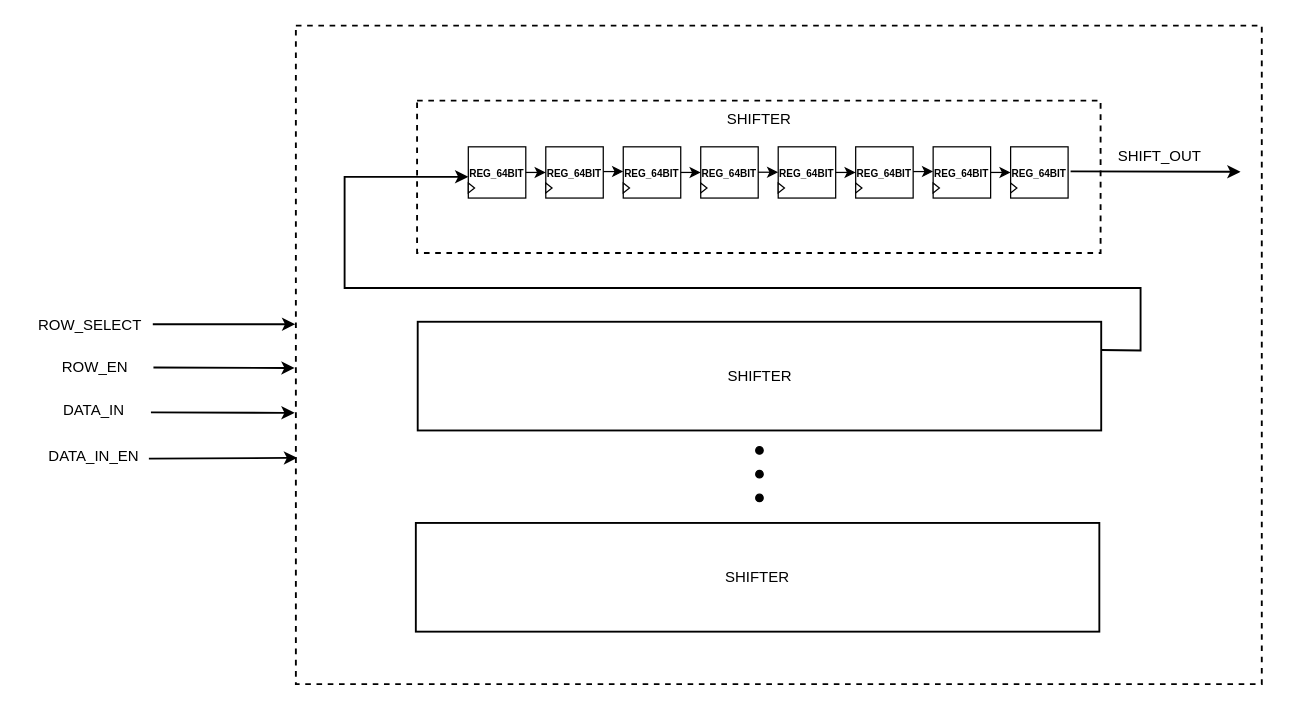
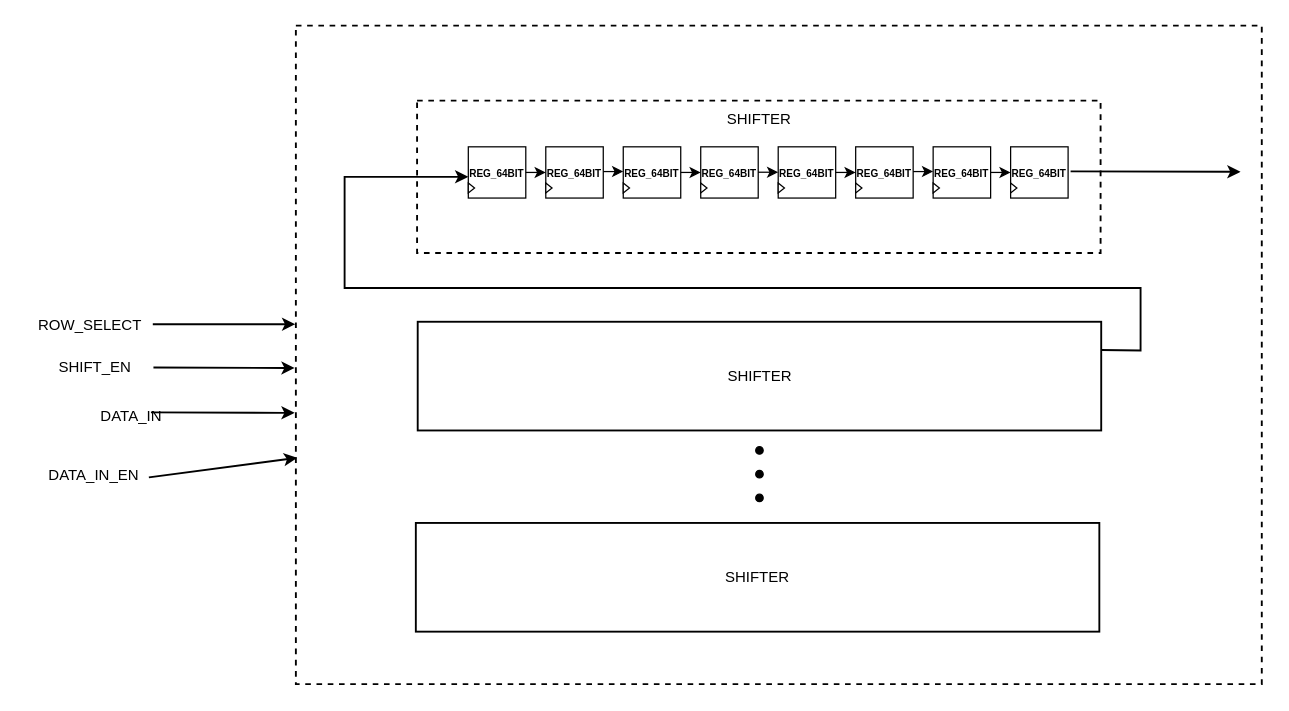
  <mxCell id="0" />
  <mxCell id="1" parent="0" />
  <mxCell id="2" value="" style="rounded=0;whiteSpace=wrap;html=1;strokeWidth=1.5;dashed=1;" parent="1" vertex="1"><mxGeometry x="236" y="20" width="773" height="527" as="geometry" /></mxCell>
  <mxCell id="3" value="" style="rounded=0;whiteSpace=wrap;html=1;strokeWidth=1.5;dashed=1;" parent="1" vertex="1"><mxGeometry x="333" y="80" width="547" height="122" as="geometry" /></mxCell>
  <mxCell id="4" value="" style="group" parent="1" vertex="1" connectable="0"><mxGeometry x="374" y="117" width="50" height="40" as="geometry" /></mxCell>
  <mxCell id="5" value="&lt;font style=&quot;font-size: 8px;&quot;&gt;&lt;b&gt;REG_64BIT&lt;/b&gt;&lt;/font&gt;" style="rounded=0;whiteSpace=wrap;html=1;" parent="4" vertex="1"><mxGeometry width="46" height="41" as="geometry" /></mxCell>
  <mxCell id="6" value="" style="triangle;whiteSpace=wrap;html=1;" parent="4" vertex="1"><mxGeometry y="29" width="5" height="8" as="geometry" /></mxCell>
  <mxCell id="7" value="SHIFTER" style="text;html=1;strokeColor=none;fillColor=none;align=center;verticalAlign=middle;whiteSpace=wrap;rounded=0;" vertex="1" parent="1"><mxGeometry x="577" y="80" width="60" height="30" as="geometry" /></mxCell>
  <mxCell id="8" value="" style="group" vertex="1" connectable="0" parent="1"><mxGeometry x="436" y="117" width="50" height="40" as="geometry" /></mxCell>
  <mxCell id="9" value="&lt;font style=&quot;font-size: 8px;&quot;&gt;&lt;b&gt;REG_64BIT&lt;/b&gt;&lt;/font&gt;" style="rounded=0;whiteSpace=wrap;html=1;" vertex="1" parent="8"><mxGeometry width="46" height="41" as="geometry" /></mxCell>
  <mxCell id="10" value="" style="triangle;whiteSpace=wrap;html=1;" vertex="1" parent="8"><mxGeometry y="29" width="5" height="8" as="geometry" /></mxCell>
  <mxCell id="11" value="" style="endArrow=classic;html=1;rounded=0;exitX=1;exitY=0.5;exitDx=0;exitDy=0;entryX=0;entryY=0.5;entryDx=0;entryDy=0;" edge="1" parent="1" source="5" target="9"><mxGeometry width="50" height="50" relative="1" as="geometry"><mxPoint x="637" y="205" as="sourcePoint" /><mxPoint x="687" y="155" as="targetPoint" /></mxGeometry></mxCell>
  <mxCell id="12" value="" style="group" vertex="1" connectable="0" parent="1"><mxGeometry x="498" y="117" width="50" height="40" as="geometry" /></mxCell>
  <mxCell id="13" value="&lt;font style=&quot;font-size: 8px;&quot;&gt;&lt;b&gt;REG_64BIT&lt;/b&gt;&lt;/font&gt;" style="rounded=0;whiteSpace=wrap;html=1;" vertex="1" parent="12"><mxGeometry width="46" height="41" as="geometry" /></mxCell>
  <mxCell id="14" value="" style="triangle;whiteSpace=wrap;html=1;" vertex="1" parent="12"><mxGeometry y="29" width="5" height="8" as="geometry" /></mxCell>
  <mxCell id="15" value="" style="group" vertex="1" connectable="0" parent="1"><mxGeometry x="560" y="117" width="50" height="40" as="geometry" /></mxCell>
  <mxCell id="16" value="&lt;font style=&quot;font-size: 8px;&quot;&gt;&lt;b&gt;REG_64BIT&lt;/b&gt;&lt;/font&gt;" style="rounded=0;whiteSpace=wrap;html=1;" vertex="1" parent="15"><mxGeometry width="46" height="41" as="geometry" /></mxCell>
  <mxCell id="17" value="" style="triangle;whiteSpace=wrap;html=1;" vertex="1" parent="15"><mxGeometry y="29" width="5" height="8" as="geometry" /></mxCell>
  <mxCell id="18" value="" style="endArrow=classic;html=1;rounded=0;exitX=1;exitY=0.5;exitDx=0;exitDy=0;entryX=0;entryY=0.5;entryDx=0;entryDy=0;" edge="1" parent="1" source="13" target="16"><mxGeometry width="50" height="50" relative="1" as="geometry"><mxPoint x="761" y="205" as="sourcePoint" /><mxPoint x="811" y="155" as="targetPoint" /></mxGeometry></mxCell>
  <mxCell id="19" value="" style="endArrow=classic;html=1;rounded=0;exitX=1;exitY=0.5;exitDx=0;exitDy=0;entryX=0;entryY=0.5;entryDx=0;entryDy=0;" edge="1" parent="1"><mxGeometry width="50" height="50" relative="1" as="geometry"><mxPoint x="482" y="136.8" as="sourcePoint" /><mxPoint x="498" y="136.8" as="targetPoint" /></mxGeometry></mxCell>
  <mxCell id="20" value="" style="group" vertex="1" connectable="0" parent="1"><mxGeometry x="622" y="117" width="50" height="40" as="geometry" /></mxCell>
  <mxCell id="21" value="&lt;font style=&quot;font-size: 8px;&quot;&gt;&lt;b&gt;REG_64BIT&lt;/b&gt;&lt;/font&gt;" style="rounded=0;whiteSpace=wrap;html=1;" vertex="1" parent="20"><mxGeometry width="46" height="41" as="geometry" /></mxCell>
  <mxCell id="22" value="" style="triangle;whiteSpace=wrap;html=1;" vertex="1" parent="20"><mxGeometry y="29" width="5" height="8" as="geometry" /></mxCell>
  <mxCell id="23" value="" style="group" vertex="1" connectable="0" parent="1"><mxGeometry x="684" y="117" width="50" height="40" as="geometry" /></mxCell>
  <mxCell id="24" value="&lt;font style=&quot;font-size: 8px;&quot;&gt;&lt;b&gt;REG_64BIT&lt;/b&gt;&lt;/font&gt;" style="rounded=0;whiteSpace=wrap;html=1;" vertex="1" parent="23"><mxGeometry width="46" height="41" as="geometry" /></mxCell>
  <mxCell id="25" value="" style="triangle;whiteSpace=wrap;html=1;" vertex="1" parent="23"><mxGeometry y="29" width="5" height="8" as="geometry" /></mxCell>
  <mxCell id="26" value="" style="endArrow=classic;html=1;rounded=0;exitX=1;exitY=0.5;exitDx=0;exitDy=0;entryX=0;entryY=0.5;entryDx=0;entryDy=0;" edge="1" parent="1" source="21" target="24"><mxGeometry width="50" height="50" relative="1" as="geometry"><mxPoint x="885" y="205" as="sourcePoint" /><mxPoint x="935" y="155" as="targetPoint" /></mxGeometry></mxCell>
  <mxCell id="27" value="" style="group" vertex="1" connectable="0" parent="1"><mxGeometry x="746" y="117" width="50" height="40" as="geometry" /></mxCell>
  <mxCell id="28" value="&lt;font style=&quot;font-size: 8px;&quot;&gt;&lt;b&gt;REG_64BIT&lt;/b&gt;&lt;/font&gt;" style="rounded=0;whiteSpace=wrap;html=1;" vertex="1" parent="27"><mxGeometry width="46" height="41" as="geometry" /></mxCell>
  <mxCell id="29" value="" style="triangle;whiteSpace=wrap;html=1;" vertex="1" parent="27"><mxGeometry y="29" width="5" height="8" as="geometry" /></mxCell>
  <mxCell id="30" value="" style="group" vertex="1" connectable="0" parent="1"><mxGeometry x="808" y="117" width="50" height="40" as="geometry" /></mxCell>
  <mxCell id="31" value="&lt;font style=&quot;font-size: 8px;&quot;&gt;&lt;b&gt;REG_64BIT&lt;/b&gt;&lt;/font&gt;" style="rounded=0;whiteSpace=wrap;html=1;" vertex="1" parent="30"><mxGeometry width="46" height="41" as="geometry" /></mxCell>
  <mxCell id="32" value="" style="triangle;whiteSpace=wrap;html=1;" vertex="1" parent="30"><mxGeometry y="29" width="5" height="8" as="geometry" /></mxCell>
  <mxCell id="33" value="" style="endArrow=classic;html=1;rounded=0;exitX=1;exitY=0.5;exitDx=0;exitDy=0;entryX=0;entryY=0.5;entryDx=0;entryDy=0;" edge="1" parent="1" source="28" target="31"><mxGeometry width="50" height="50" relative="1" as="geometry"><mxPoint x="1009" y="205" as="sourcePoint" /><mxPoint x="1059" y="155" as="targetPoint" /></mxGeometry></mxCell>
  <mxCell id="34" value="" style="endArrow=classic;html=1;rounded=0;exitX=1;exitY=0.5;exitDx=0;exitDy=0;entryX=0;entryY=0.5;entryDx=0;entryDy=0;" edge="1" parent="1"><mxGeometry width="50" height="50" relative="1" as="geometry"><mxPoint x="730" y="136.8" as="sourcePoint" /><mxPoint x="746" y="136.8" as="targetPoint" /></mxGeometry></mxCell>
  <mxCell id="35" value="" style="endArrow=classic;html=1;rounded=0;exitX=1;exitY=0.5;exitDx=0;exitDy=0;entryX=0;entryY=0.5;entryDx=0;entryDy=0;" edge="1" parent="1"><mxGeometry width="50" height="50" relative="1" as="geometry"><mxPoint x="606" y="137.33" as="sourcePoint" /><mxPoint x="622" y="137.33" as="targetPoint" /></mxGeometry></mxCell>
  <mxCell id="36" value="SHIFTER" style="rounded=0;whiteSpace=wrap;html=1;strokeWidth=1.5;" vertex="1" parent="1"><mxGeometry x="333.5" y="257" width="547" height="87" as="geometry" /></mxCell>
  <mxCell id="37" value="" style="endArrow=classic;html=1;rounded=0;exitX=1;exitY=0.5;exitDx=0;exitDy=0;strokeWidth=1.5;" edge="1" parent="1"><mxGeometry width="50" height="50" relative="1" as="geometry"><mxPoint x="856" y="136.66" as="sourcePoint" /><mxPoint x="992" y="137" as="targetPoint" /></mxGeometry></mxCell>
  <mxCell id="38" value="ROW_SELECT" style="text;html=1;align=center;verticalAlign=middle;resizable=0;points=[];autosize=1;strokeColor=none;fillColor=none;" vertex="1" parent="1"><mxGeometry x="20" y="247" width="101" height="26" as="geometry" /></mxCell>
  <mxCell id="39" value="" style="endArrow=classic;html=1;rounded=0;strokeWidth=1.5;" edge="1" parent="1"><mxGeometry width="50" height="50" relative="1" as="geometry"><mxPoint x="121.5" y="259" as="sourcePoint" /><mxPoint x="235.5" y="259" as="targetPoint" /></mxGeometry></mxCell>
- <mxCell id="40" value="ROW_EN" style="text;html=1;align=center;verticalAlign=middle;resizable=0;points=[];autosize=1;strokeColor=none;fillColor=none;" vertex="1" parent="1"><mxGeometry x="37" y="281" width="76" height="26" as="geometry" /></mxCell>
+ <mxCell id="40" value="SHIFT_EN" style="text;html=1;align=center;verticalAlign=middle;resizable=0;points=[];autosize=1;strokeColor=none;fillColor=none;" vertex="1" parent="1"><mxGeometry x="37" y="281" width="76" height="26" as="geometry" /></mxCell>
  <mxCell id="41" value="" style="endArrow=classic;html=1;rounded=0;strokeWidth=1.5;" edge="1" parent="1"><mxGeometry width="50" height="50" relative="1" as="geometry"><mxPoint x="122" y="293.58" as="sourcePoint" /><mxPoint x="235" y="294" as="targetPoint" /></mxGeometry></mxCell>
- <mxCell id="42" value="SHIFT_OUT" style="text;html=1;align=center;verticalAlign=middle;resizable=0;points=[];autosize=1;strokeColor=none;fillColor=none;" vertex="1" parent="1"><mxGeometry x="884" y="112" width="85" height="26" as="geometry" /></mxCell>
  <mxCell id="43" value="" style="endArrow=classic;html=1;rounded=0;exitX=1;exitY=0.5;exitDx=0;exitDy=0;strokeWidth=1.5;" edge="1" parent="1"><mxGeometry width="50" height="50" relative="1" as="geometry"><mxPoint x="880.5" y="279.58" as="sourcePoint" /><mxPoint x="374" y="141" as="targetPoint" /><Array as="points"><mxPoint x="912" y="280" /><mxPoint x="912" y="230" /><mxPoint x="275" y="230" /><mxPoint x="275" y="141" /></Array></mxGeometry></mxCell>
  <mxCell id="44" value="" style="ellipse;whiteSpace=wrap;html=1;aspect=fixed;fillStyle=auto;fillColor=#000000;" vertex="1" parent="1"><mxGeometry x="604" y="357" width="6" height="6" as="geometry" /></mxCell>
  <mxCell id="45" value="" style="ellipse;whiteSpace=wrap;html=1;aspect=fixed;fillStyle=auto;fillColor=#000000;" vertex="1" parent="1"><mxGeometry x="604" y="376" width="6" height="6" as="geometry" /></mxCell>
  <mxCell id="46" value="" style="ellipse;whiteSpace=wrap;html=1;aspect=fixed;fillStyle=auto;fillColor=#000000;" vertex="1" parent="1"><mxGeometry x="604" y="395" width="6" height="6" as="geometry" /></mxCell>
  <mxCell id="47" value="SHIFTER" style="rounded=0;whiteSpace=wrap;html=1;strokeWidth=1.5;" vertex="1" parent="1"><mxGeometry x="332" y="418" width="547" height="87" as="geometry" /></mxCell>
- <mxCell id="48" value="DATA_IN" style="text;html=1;align=center;verticalAlign=middle;resizable=0;points=[];autosize=1;strokeColor=none;fillColor=none;" vertex="1" parent="1"><mxGeometry x="40" y="315" width="67" height="26" as="geometry" /></mxCell>
+ <mxCell id="48" value="DATA_IN" style="text;html=1;align=center;verticalAlign=middle;resizable=0;points=[];autosize=1;strokeColor=none;fillColor=none;" vertex="1" parent="1"><mxGeometry x="70" y="320" width="67" height="26" as="geometry" /></mxCell>
  <mxCell id="49" value="" style="endArrow=classic;html=1;rounded=0;strokeWidth=1.5;" edge="1" parent="1"><mxGeometry width="50" height="50" relative="1" as="geometry"><mxPoint x="120" y="329.5" as="sourcePoint" /><mxPoint x="235" y="329.92" as="targetPoint" /></mxGeometry></mxCell>
- <mxCell id="50" value="DATA_IN_EN" style="text;html=1;align=center;verticalAlign=middle;resizable=0;points=[];autosize=1;strokeColor=none;fillColor=none;" vertex="1" parent="1"><mxGeometry x="29" y="352" width="90" height="26" as="geometry" /></mxCell>
+ <mxCell id="50" value="DATA_IN_EN" style="text;html=1;align=center;verticalAlign=middle;resizable=0;points=[];autosize=1;strokeColor=none;fillColor=none;" vertex="1" parent="1"><mxGeometry x="29" y="367" width="90" height="26" as="geometry" /></mxCell>
  <mxCell id="51" value="" style="endArrow=classic;html=1;rounded=0;strokeWidth=1.5;exitX=0.993;exitY=0.558;exitDx=0;exitDy=0;exitPerimeter=0;" edge="1" parent="1" source="50"><mxGeometry width="50" height="50" relative="1" as="geometry"><mxPoint x="116" y="363" as="sourcePoint" /><mxPoint x="237" y="365.92" as="targetPoint" /></mxGeometry></mxCell>
